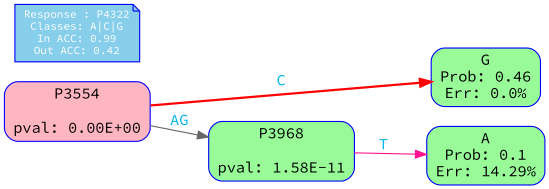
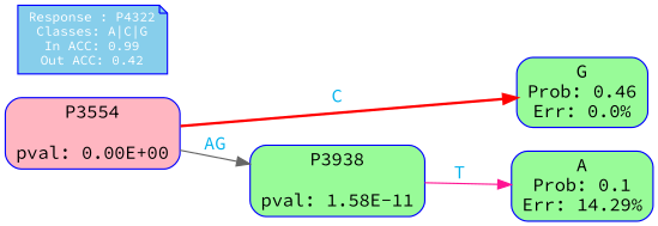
  digraph {
    fontname="Source Code Pro"
    rankdir=LR
    ranksep=equally
    splines=polylines
    node [color=blue fillcolor=palegreen fontname="Source Code Pro" shape=box style="filled, rounded"]
    edge [fontcolor=deepskyblue2 fontname="Source Code Pro" style=solid]
    n1 [label="A\nProb: 0.1\nErr: 14.29%"]
    n2 [label="G\nProb: 0.46\nErr: 0.0%"]
    n3 [align=left fillcolor=skyblue fontcolor=white fontsize=10 label="Response : P4322\nClasses: A|C|G\nIn ACC: 0.99\nOut ACC: 0.42\n" shape=note style=filled]
    n4 [fillcolor=lightpink label="P3554\n\npval: 0.00E+00"]
-   n5 [label="P3968\n\npval: 1.58E-11"]
+   n5 [label="P3938\n\npval: 1.58E-11"]
    subgraph sub_1 {
      rank=same
      n1
      n2
    }
    subgraph sub_2 {
      rank=same
      n3
      n4
    }
    n4 -> n2 [color=red label=C style=bold]
    n4 -> n5 [color=gray40 label=AG]
    n5 -> n1 [color=deeppink label=T]
  }
